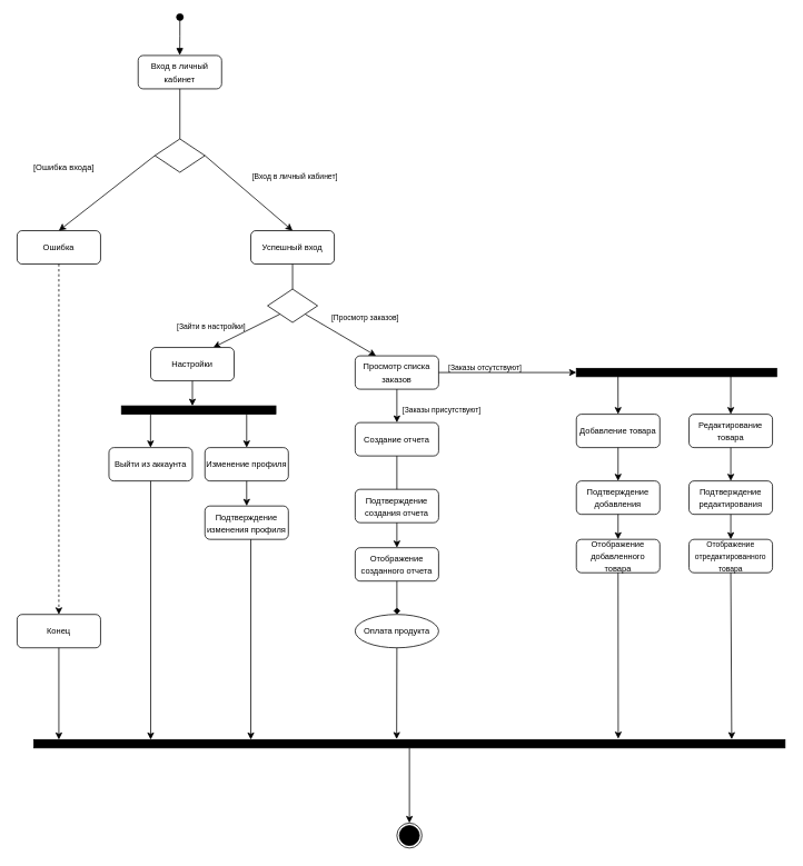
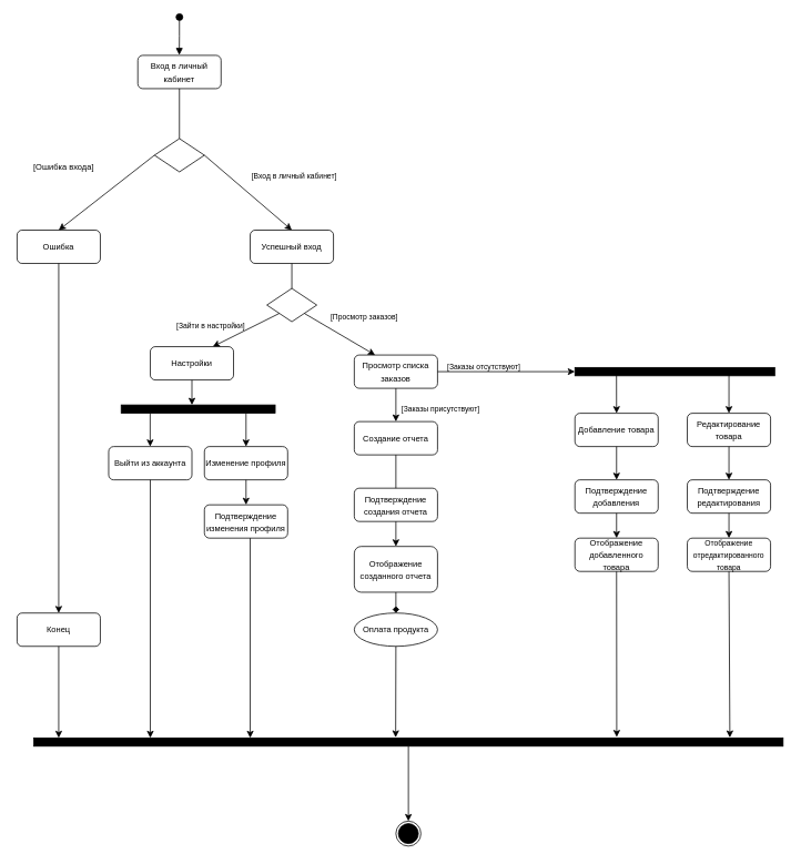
  <mxCell id="0" />
  <mxCell id="1" parent="0" />
  <mxCell id="2" value="" style="html=1;verticalAlign=bottom;startArrow=oval;endArrow=block;startSize=8;edgeStyle=elbowEdgeStyle;elbow=vertical;curved=0;rounded=0;entryX=0.55;entryY=-0.108;entryDx=0;entryDy=0;entryPerimeter=0;" parent="1" edge="1"><mxGeometry relative="1" as="geometry"><mxPoint x="215" y="20" as="sourcePoint" /><mxPoint x="214.79" y="65.68" as="targetPoint" /></mxGeometry></mxCell>
  <mxCell id="3" value="&lt;font style=&quot;font-size: 10px;&quot;&gt;Успешный вход&lt;/font&gt;" style="rounded=1;whiteSpace=wrap;html=1;" parent="1" vertex="1"><mxGeometry x="300" y="276" width="100" height="40" as="geometry" /></mxCell>
  <mxCell id="4" value="&lt;font style=&quot;font-size: 10px;&quot;&gt;Просмотр списка заказов&lt;/font&gt;" style="rounded=1;whiteSpace=wrap;html=1;" parent="1" vertex="1"><mxGeometry x="425" y="426" width="100" height="40" as="geometry" /></mxCell>
  <mxCell id="5" value="&lt;span style=&quot;color: rgb(0, 0, 0); font-family: Helvetica; font-style: normal; font-variant-ligatures: normal; font-variant-caps: normal; font-weight: 400; letter-spacing: normal; orphans: 2; text-align: center; text-indent: 0px; text-transform: none; widows: 2; word-spacing: 0px; -webkit-text-stroke-width: 0px; white-space: nowrap; background-color: rgb(255, 255, 255); text-decoration-thickness: initial; text-decoration-style: initial; text-decoration-color: initial; float: none; display: inline !important;&quot;&gt;&lt;font style=&quot;font-size: 9px;&quot;&gt;[Заказы отсутствуют]&lt;/font&gt;&lt;/span&gt;" style="text;whiteSpace=wrap;html=1;" parent="1" vertex="1"><mxGeometry x="535" y="426" width="90" height="20" as="geometry" /></mxCell>
  <mxCell id="6" value="&lt;span style=&quot;font-size: 10px;&quot;&gt;Редактирование товара&lt;/span&gt;" style="rounded=1;whiteSpace=wrap;html=1;" parent="1" vertex="1"><mxGeometry x="825" y="496" width="100" height="40" as="geometry" /></mxCell>
  <mxCell id="7" value="" style="rhombus;whiteSpace=wrap;html=1;" parent="1" vertex="1"><mxGeometry x="320" y="346" width="60" height="40" as="geometry" /></mxCell>
  <mxCell id="8" value="&lt;span style=&quot;color: rgb(0, 0, 0); font-family: Helvetica; font-style: normal; font-variant-ligatures: normal; font-variant-caps: normal; font-weight: 400; letter-spacing: normal; orphans: 2; text-align: center; text-indent: 0px; text-transform: none; widows: 2; word-spacing: 0px; -webkit-text-stroke-width: 0px; white-space: nowrap; background-color: rgb(255, 255, 255); text-decoration-thickness: initial; text-decoration-style: initial; text-decoration-color: initial; float: none; display: inline !important;&quot;&gt;&lt;font style=&quot;font-size: 9px;&quot;&gt;[Просмотр заказов]&lt;/font&gt;&lt;/span&gt;" style="text;whiteSpace=wrap;html=1;" parent="1" vertex="1"><mxGeometry x="395" y="366" width="90" height="20" as="geometry" /></mxCell>
  <mxCell id="9" value="" style="endArrow=classic;html=1;rounded=0;exitX=1;exitY=0.5;exitDx=0;exitDy=0;entryX=0;entryY=0.5;entryDx=0;entryDy=0;" parent="1" source="4" target="35" edge="1"><mxGeometry width="50" height="50" relative="1" as="geometry"><mxPoint x="465" y="536" as="sourcePoint" /><mxPoint x="695" y="446" as="targetPoint" /></mxGeometry></mxCell>
  <mxCell id="10" value="" style="endArrow=classic;html=1;rounded=0;entryX=0.25;entryY=0;entryDx=0;entryDy=0;exitX=1;exitY=1;exitDx=0;exitDy=0;" parent="1" source="7" target="4" edge="1"><mxGeometry width="50" height="50" relative="1" as="geometry"><mxPoint x="535" y="456" as="sourcePoint" /><mxPoint x="645" y="456" as="targetPoint" /></mxGeometry></mxCell>
  <mxCell id="11" value="" style="endArrow=classic;html=1;rounded=0;exitX=0;exitY=1;exitDx=0;exitDy=0;entryX=0.75;entryY=0;entryDx=0;entryDy=0;" parent="1" source="7" target="12" edge="1"><mxGeometry width="50" height="50" relative="1" as="geometry"><mxPoint x="545" y="466" as="sourcePoint" /><mxPoint x="251" y="414" as="targetPoint" /></mxGeometry></mxCell>
  <mxCell id="12" value="&lt;font style=&quot;font-size: 10px;&quot;&gt;Настройки&lt;/font&gt;" style="rounded=1;whiteSpace=wrap;html=1;" parent="1" vertex="1"><mxGeometry x="180" y="416" width="100" height="40" as="geometry" /></mxCell>
  <mxCell id="13" value="&lt;span style=&quot;color: rgb(0, 0, 0); font-family: Helvetica; font-style: normal; font-variant-ligatures: normal; font-variant-caps: normal; font-weight: 400; letter-spacing: normal; orphans: 2; text-align: center; text-indent: 0px; text-transform: none; widows: 2; word-spacing: 0px; -webkit-text-stroke-width: 0px; white-space: nowrap; background-color: rgb(255, 255, 255); text-decoration-thickness: initial; text-decoration-style: initial; text-decoration-color: initial; float: none; display: inline !important;&quot;&gt;&lt;font style=&quot;font-size: 9px;&quot;&gt;[Зайти в настройки]&lt;/font&gt;&lt;/span&gt;" style="text;whiteSpace=wrap;html=1;" parent="1" vertex="1"><mxGeometry x="210" y="376" width="90" height="20" as="geometry" /></mxCell>
  <mxCell id="14" value="" style="endArrow=none;html=1;rounded=0;entryX=0.5;entryY=1;entryDx=0;entryDy=0;exitX=0.5;exitY=0;exitDx=0;exitDy=0;" parent="1" source="7" target="3" edge="1"><mxGeometry width="50" height="50" relative="1" as="geometry"><mxPoint x="185" y="346" as="sourcePoint" /><mxPoint x="235" y="296" as="targetPoint" /></mxGeometry></mxCell>
  <mxCell id="15" value="" style="endArrow=classic;html=1;rounded=0;exitX=0.5;exitY=1;exitDx=0;exitDy=0;entryX=0.5;entryY=0;entryDx=0;entryDy=0;" parent="1" source="6" target="20" edge="1"><mxGeometry width="50" height="50" relative="1" as="geometry"><mxPoint x="415" y="586" as="sourcePoint" /><mxPoint x="465" y="536" as="targetPoint" /></mxGeometry></mxCell>
  <mxCell id="16" value="&lt;span style=&quot;font-size: 10px;&quot;&gt;Создание отчета&lt;/span&gt;" style="rounded=1;whiteSpace=wrap;html=1;" parent="1" vertex="1"><mxGeometry x="425" y="506" width="100" height="40" as="geometry" /></mxCell>
  <mxCell id="17" value="&lt;font style=&quot;font-size: 10px;&quot;&gt;Добавление товара&lt;/font&gt;" style="rounded=1;whiteSpace=wrap;html=1;" parent="1" vertex="1"><mxGeometry x="690" y="496" width="100" height="40" as="geometry" /></mxCell>
  <mxCell id="18" value="" style="endArrow=classic;html=1;rounded=0;exitX=0.208;exitY=0.911;exitDx=0;exitDy=0;entryX=0.5;entryY=0;entryDx=0;entryDy=0;exitPerimeter=0;" parent="1" source="35" target="17" edge="1"><mxGeometry width="50" height="50" relative="1" as="geometry"><mxPoint x="710" y="456" as="sourcePoint" /><mxPoint x="705" y="506" as="targetPoint" /></mxGeometry></mxCell>
  <mxCell id="19" value="" style="endArrow=classic;html=1;rounded=0;entryX=0.5;entryY=0;entryDx=0;entryDy=0;" parent="1" target="6" edge="1"><mxGeometry width="50" height="50" relative="1" as="geometry"><mxPoint x="875" y="446" as="sourcePoint" /><mxPoint x="715" y="466" as="targetPoint" /></mxGeometry></mxCell>
  <mxCell id="20" value="&lt;font style=&quot;font-size: 10px;&quot;&gt;Подтверждение редактирования&lt;/font&gt;" style="rounded=1;whiteSpace=wrap;html=1;" parent="1" vertex="1"><mxGeometry x="825" y="576" width="100" height="40" as="geometry" /></mxCell>
  <mxCell id="21" value="&lt;font style=&quot;font-size: 9px;&quot;&gt;Отображение отредактированного товара&lt;/font&gt;" style="rounded=1;whiteSpace=wrap;html=1;" parent="1" vertex="1"><mxGeometry x="825" y="646" width="100" height="40" as="geometry" /></mxCell>
  <mxCell id="22" value="" style="endArrow=classic;html=1;rounded=0;exitX=0.5;exitY=1;exitDx=0;exitDy=0;entryX=0.5;entryY=0;entryDx=0;entryDy=0;" parent="1" source="20" target="21" edge="1"><mxGeometry width="50" height="50" relative="1" as="geometry"><mxPoint x="885" y="546" as="sourcePoint" /><mxPoint x="885" y="586" as="targetPoint" /></mxGeometry></mxCell>
  <mxCell id="23" value="&lt;font style=&quot;font-size: 10px;&quot;&gt;Подтверждение добавления&lt;/font&gt;" style="rounded=1;whiteSpace=wrap;html=1;" parent="1" vertex="1"><mxGeometry x="690" y="576" width="100" height="40" as="geometry" /></mxCell>
  <mxCell id="24" value="&lt;span style=&quot;font-size: 10px;&quot;&gt;Отображение добавленного товара&lt;/span&gt;" style="rounded=1;whiteSpace=wrap;html=1;" parent="1" vertex="1"><mxGeometry x="690" y="646" width="100" height="40" as="geometry" /></mxCell>
  <mxCell id="25" value="" style="endArrow=classic;html=1;rounded=0;exitX=0.5;exitY=1;exitDx=0;exitDy=0;entryX=0.5;entryY=0;entryDx=0;entryDy=0;" parent="1" source="17" target="23" edge="1"><mxGeometry width="50" height="50" relative="1" as="geometry"><mxPoint x="840" y="456" as="sourcePoint" /><mxPoint x="755" y="486" as="targetPoint" /></mxGeometry></mxCell>
  <mxCell id="26" value="" style="endArrow=classic;html=1;rounded=0;exitX=0.5;exitY=1;exitDx=0;exitDy=0;entryX=0.5;entryY=0;entryDx=0;entryDy=0;" parent="1" source="23" target="24" edge="1"><mxGeometry width="50" height="50" relative="1" as="geometry"><mxPoint x="850" y="466" as="sourcePoint" /><mxPoint x="765" y="496" as="targetPoint" /></mxGeometry></mxCell>
  <mxCell id="27" value="" style="endArrow=classic;html=1;rounded=0;entryX=0.5;entryY=0;entryDx=0;entryDy=0;exitX=0.5;exitY=1;exitDx=0;exitDy=0;" parent="1" source="4" target="16" edge="1"><mxGeometry width="50" height="50" relative="1" as="geometry"><mxPoint x="375" y="386" as="sourcePoint" /><mxPoint x="460" y="436" as="targetPoint" /></mxGeometry></mxCell>
  <mxCell id="28" value="&lt;font style=&quot;font-size: 10px;&quot;&gt;Подтверждение создания отчета&lt;/font&gt;" style="rounded=1;whiteSpace=wrap;html=1;" parent="1" vertex="1"><mxGeometry x="425" y="586" width="100" height="40" as="geometry" /></mxCell>
- <mxCell id="29" value="&lt;span style=&quot;font-size: 10px;&quot;&gt;Отображение созданного отчета&lt;/span&gt;" style="rounded=1;whiteSpace=wrap;html=1;" parent="1" vertex="1"><mxGeometry x="425" y="656" width="100" height="40" as="geometry" /></mxCell>
+ <mxCell id="29" value="&lt;span style=&quot;font-size: 10px;&quot;&gt;Отображение созданного отчета&lt;/span&gt;" style="rounded=1;whiteSpace=wrap;html=1;" parent="1" vertex="1"><mxGeometry x="425" y="656" width="100" height="55" as="geometry" /></mxCell>
  <mxCell id="30" value="" style="endArrow=none;html=1;rounded=0;entryX=0.5;entryY=0;entryDx=0;entryDy=0;exitX=0.5;exitY=1;exitDx=0;exitDy=0;" parent="1" source="16" target="28" edge="1"><mxGeometry width="50" height="50" relative="1" as="geometry"><mxPoint x="485" y="476" as="sourcePoint" /><mxPoint x="485" y="516" as="targetPoint" /></mxGeometry></mxCell>
  <mxCell id="31" value="" style="endArrow=classic;html=1;rounded=0;exitX=0.5;exitY=1;exitDx=0;exitDy=0;entryX=0.5;entryY=0;entryDx=0;entryDy=0;" parent="1" source="28" target="29" edge="1"><mxGeometry width="50" height="50" relative="1" as="geometry"><mxPoint x="635" y="706" as="sourcePoint" /><mxPoint x="635" y="746" as="targetPoint" /></mxGeometry></mxCell>
  <mxCell id="32" value="&lt;span style=&quot;font-size: 10px;&quot;&gt;Оплата продукта&lt;/span&gt;" style="ellipse;whiteSpace=wrap;html=1;" parent="1" vertex="1"><mxGeometry x="425" y="736" width="100" height="40" as="geometry" /></mxCell>
  <mxCell id="33" value="&lt;font style=&quot;font-size: 10px;&quot;&gt;Конец&lt;/font&gt;" style="rounded=1;whiteSpace=wrap;html=1;" parent="1" vertex="1"><mxGeometry x="20" y="736" width="100" height="40" as="geometry" /></mxCell>
  <mxCell id="34" value="" style="endArrow=diamond;html=1;rounded=0;exitX=0.5;exitY=1;exitDx=0;exitDy=0;entryX=0.5;entryY=0;entryDx=0;entryDy=0;" parent="1" source="29" target="32" edge="1"><mxGeometry width="50" height="50" relative="1" as="geometry"><mxPoint x="635" y="706" as="sourcePoint" /><mxPoint x="635" y="746" as="targetPoint" /></mxGeometry></mxCell>
  <mxCell id="35" value="" style="rounded=0;whiteSpace=wrap;html=1;fillColor=#000000;" parent="1" vertex="1"><mxGeometry x="690" y="441" width="240" height="10" as="geometry" /></mxCell>
  <mxCell id="36" value="&lt;font style=&quot;font-size: 10px;&quot;&gt;Вход в личный кабинет&lt;/font&gt;" style="rounded=1;whiteSpace=wrap;html=1;" parent="1" vertex="1"><mxGeometry x="165" width="100" height="40" as="geometry" y="66" /></mxCell>
  <mxCell id="37" value="" style="rhombus;whiteSpace=wrap;html=1;" parent="1" vertex="1"><mxGeometry x="185" y="166" width="60" height="40" as="geometry" /></mxCell>
  <mxCell id="38" value="" style="endArrow=none;html=1;rounded=0;entryX=0.5;entryY=1;entryDx=0;entryDy=0;exitX=0.5;exitY=0;exitDx=0;exitDy=0;" parent="1" source="37" target="36" edge="1"><mxGeometry width="50" height="50" relative="1" as="geometry"><mxPoint x="334.91" y="256" as="sourcePoint" /><mxPoint x="334.91" y="226" as="targetPoint" /></mxGeometry></mxCell>
  <mxCell id="39" value="" style="endArrow=classic;html=1;rounded=0;entryX=0.5;entryY=0;entryDx=0;entryDy=0;exitX=1;exitY=1;exitDx=0;exitDy=0;" parent="1" target="3" edge="1"><mxGeometry width="50" height="50" relative="1" as="geometry"><mxPoint x="245" y="186" as="sourcePoint" /><mxPoint x="330" y="236" as="targetPoint" /></mxGeometry></mxCell>
  <mxCell id="40" value="&lt;span style=&quot;color: rgb(0, 0, 0); font-family: Helvetica; font-style: normal; font-variant-ligatures: normal; font-variant-caps: normal; font-weight: 400; letter-spacing: normal; orphans: 2; text-align: center; text-indent: 0px; text-transform: none; widows: 2; word-spacing: 0px; -webkit-text-stroke-width: 0px; white-space: nowrap; background-color: rgb(255, 255, 255); text-decoration-thickness: initial; text-decoration-style: initial; text-decoration-color: initial; float: none; display: inline !important;&quot;&gt;&lt;font style=&quot;font-size: 9px;&quot;&gt;[Вход в личный кабинет]&lt;/font&gt;&lt;/span&gt;" style="text;whiteSpace=wrap;html=1;" parent="1" vertex="1"><mxGeometry x="300" y="196" width="90" height="20" as="geometry" /></mxCell>
  <mxCell id="41" value="&lt;span style=&quot;font-size: 10px;&quot;&gt;Ошибка&lt;/span&gt;" style="rounded=1;whiteSpace=wrap;html=1;" parent="1" vertex="1"><mxGeometry x="20" y="276" width="100" height="40" as="geometry" /></mxCell>
  <mxCell id="42" value="" style="endArrow=classic;html=1;rounded=0;exitX=0;exitY=0.5;exitDx=0;exitDy=0;entryX=0.5;entryY=0;entryDx=0;entryDy=0;" parent="1" source="37" target="41" edge="1"><mxGeometry width="50" height="50" relative="1" as="geometry"><mxPoint x="50" y="116" as="sourcePoint" /><mxPoint x="50" y="256" as="targetPoint" /></mxGeometry></mxCell>
  <mxCell id="43" value="&lt;div style=&quot;text-align: center;&quot;&gt;&lt;font size=&quot;1&quot;&gt;&lt;span style=&quot;text-wrap: nowrap; background-color: rgb(255, 255, 255);&quot;&gt;[Ошибка входа]&lt;/span&gt;&lt;/font&gt;&lt;/div&gt;" style="text;whiteSpace=wrap;html=1;" parent="1" vertex="1"><mxGeometry x="38" y="186" width="90" height="20" as="geometry" /></mxCell>
- <mxCell id="44" value="" style="endArrow=classic;html=1;rounded=0;exitX=0.5;exitY=1;exitDx=0;exitDy=0;entryX=0.5;entryY=0;entryDx=0;entryDy=0;dashed=1;" parent="1" source="41" target="33" edge="1"><mxGeometry width="50" height="50" relative="1" as="geometry"><mxPoint x="205" y="206" as="sourcePoint" /><mxPoint x="90" y="296" as="targetPoint" /></mxGeometry></mxCell>
+ <mxCell id="44" value="" style="endArrow=classic;html=1;rounded=0;exitX=0.5;exitY=1;exitDx=0;exitDy=0;entryX=0.5;entryY=0;entryDx=0;entryDy=0;" parent="1" source="41" target="33" edge="1"><mxGeometry width="50" height="50" relative="1" as="geometry"><mxPoint x="205" y="206" as="sourcePoint" /><mxPoint x="90" y="296" as="targetPoint" /></mxGeometry></mxCell>
  <mxCell id="45" value="" style="rounded=0;whiteSpace=wrap;html=1;fillColor=#000000;" parent="1" vertex="1"><mxGeometry x="145" y="486" width="185" height="10" as="geometry" /></mxCell>
  <mxCell id="46" value="&lt;font style=&quot;font-size: 10px;&quot;&gt;Выйти из аккаунта&lt;/font&gt;" style="rounded=1;whiteSpace=wrap;html=1;" parent="1" vertex="1"><mxGeometry x="130" y="536" width="100" height="40" as="geometry" /></mxCell>
  <mxCell id="47" value="&lt;span style=&quot;font-size: 10px;&quot;&gt;Изменение профиля&lt;/span&gt;" style="rounded=1;whiteSpace=wrap;html=1;" parent="1" vertex="1"><mxGeometry x="245" y="536" width="100" height="40" as="geometry" /></mxCell>
  <mxCell id="48" value="&lt;font style=&quot;font-size: 10px;&quot;&gt;Подтверждение изменения профиля&lt;/font&gt;" style="rounded=1;whiteSpace=wrap;html=1;" parent="1" vertex="1"><mxGeometry x="245" y="606" width="100" height="40" as="geometry" /></mxCell>
  <mxCell id="49" value="" style="endArrow=classic;html=1;rounded=0;entryX=0.5;entryY=0;entryDx=0;entryDy=0;" parent="1" target="47" edge="1"><mxGeometry width="50" height="50" relative="1" as="geometry"><mxPoint x="295" y="496" as="sourcePoint" /><mxPoint x="485" y="746" as="targetPoint" /></mxGeometry></mxCell>
  <mxCell id="50" value="" style="endArrow=classic;html=1;rounded=0;exitX=0.5;exitY=1;exitDx=0;exitDy=0;entryX=0.5;entryY=0;entryDx=0;entryDy=0;" parent="1" source="47" target="48" edge="1"><mxGeometry width="50" height="50" relative="1" as="geometry"><mxPoint x="495" y="716" as="sourcePoint" /><mxPoint x="495" y="756" as="targetPoint" /></mxGeometry></mxCell>
  <mxCell id="51" value="" style="endArrow=classic;html=1;rounded=0;exitX=0.5;exitY=1;exitDx=0;exitDy=0;entryX=0.5;entryY=0;entryDx=0;entryDy=0;" parent="1" edge="1"><mxGeometry width="50" height="50" relative="1" as="geometry"><mxPoint x="179.84" y="496" as="sourcePoint" /><mxPoint x="179.84" y="536" as="targetPoint" /></mxGeometry></mxCell>
  <mxCell id="52" value="" style="endArrow=classic;html=1;rounded=0;exitX=0.5;exitY=1;exitDx=0;exitDy=0;" parent="1" source="12" edge="1"><mxGeometry width="50" height="50" relative="1" as="geometry"><mxPoint x="230" y="456" as="sourcePoint" /><mxPoint x="230" y="486" as="targetPoint" /></mxGeometry></mxCell>
  <mxCell id="53" value="" style="ellipse;whiteSpace=wrap;html=1;" parent="1" vertex="1"><mxGeometry x="475" y="986" width="30" height="30" as="geometry" /></mxCell>
  <mxCell id="54" value="&lt;span style=&quot;color: rgb(0, 0, 0); font-family: Helvetica; font-style: normal; font-variant-ligatures: normal; font-variant-caps: normal; font-weight: 400; letter-spacing: normal; orphans: 2; text-align: center; text-indent: 0px; text-transform: none; widows: 2; word-spacing: 0px; -webkit-text-stroke-width: 0px; white-space: nowrap; background-color: rgb(255, 255, 255); text-decoration-thickness: initial; text-decoration-style: initial; text-decoration-color: initial; float: none; display: inline !important;&quot;&gt;&lt;font style=&quot;font-size: 9px;&quot;&gt;[Заказы присутствуют]&lt;/font&gt;&lt;/span&gt;" style="text;whiteSpace=wrap;html=1;" parent="1" vertex="1"><mxGeometry x="480" y="476" width="90" height="20" as="geometry" /></mxCell>
  <mxCell id="55" value="" style="rounded=0;whiteSpace=wrap;html=1;fillColor=#000000;" parent="1" vertex="1"><mxGeometry x="40" y="886" width="900" height="10" as="geometry" /></mxCell>
  <mxCell id="56" value="" style="endArrow=classic;html=1;rounded=0;exitX=0.5;exitY=1;exitDx=0;exitDy=0;" parent="1" source="33" edge="1"><mxGeometry width="50" height="50" relative="1" as="geometry"><mxPoint x="0" y="906" as="sourcePoint" /><mxPoint x="70" y="886" as="targetPoint" /></mxGeometry></mxCell>
  <mxCell id="57" value="" style="endArrow=classic;html=1;rounded=0;exitX=0.5;exitY=1;exitDx=0;exitDy=0;" parent="1" source="46" edge="1"><mxGeometry width="50" height="50" relative="1" as="geometry"><mxPoint x="180" y="776" as="sourcePoint" /><mxPoint x="180" y="886" as="targetPoint" /></mxGeometry></mxCell>
  <mxCell id="58" value="" style="endArrow=classic;html=1;rounded=0;" parent="1" edge="1"><mxGeometry width="50" height="50" relative="1" as="geometry"><mxPoint x="300" y="646" as="sourcePoint" /><mxPoint x="300" y="886" as="targetPoint" /></mxGeometry></mxCell>
  <mxCell id="59" value="" style="endArrow=classic;html=1;rounded=0;exitX=0.5;exitY=1;exitDx=0;exitDy=0;entryX=0.483;entryY=-0.052;entryDx=0;entryDy=0;entryPerimeter=0;" parent="1" source="32" target="55" edge="1"><mxGeometry width="50" height="50" relative="1" as="geometry"><mxPoint x="380" y="556" as="sourcePoint" /><mxPoint x="380" y="864" as="targetPoint" /></mxGeometry></mxCell>
  <mxCell id="60" value="" style="endArrow=classic;html=1;rounded=0;exitX=0.5;exitY=1;exitDx=0;exitDy=0;entryX=0.778;entryY=-0.1;entryDx=0;entryDy=0;entryPerimeter=0;" parent="1" source="24" target="55" edge="1"><mxGeometry width="50" height="50" relative="1" as="geometry"><mxPoint x="630" y="586" as="sourcePoint" /><mxPoint x="630" y="894" as="targetPoint" /></mxGeometry></mxCell>
  <mxCell id="61" value="" style="endArrow=classic;html=1;rounded=0;entryX=0.929;entryY=-0.041;entryDx=0;entryDy=0;entryPerimeter=0;exitX=0.5;exitY=1;exitDx=0;exitDy=0;" parent="1" source="21" target="55" edge="1"><mxGeometry width="50" height="50" relative="1" as="geometry"><mxPoint x="960" y="746" as="sourcePoint" /><mxPoint x="1000" y="874" as="targetPoint" /></mxGeometry></mxCell>
  <mxCell id="62" value="" style="endArrow=classic;html=1;rounded=0;exitX=0.5;exitY=1;exitDx=0;exitDy=0;" parent="1" source="55" edge="1"><mxGeometry width="50" height="50" relative="1" as="geometry"><mxPoint x="400" y="986" as="sourcePoint" /><mxPoint x="490" y="986" as="targetPoint" /></mxGeometry></mxCell>
  <mxCell id="63" value="" style="ellipse;whiteSpace=wrap;html=1;fillColor=#000000;" parent="1" vertex="1"><mxGeometry x="478" y="989" width="24" height="24" as="geometry" /></mxCell>
